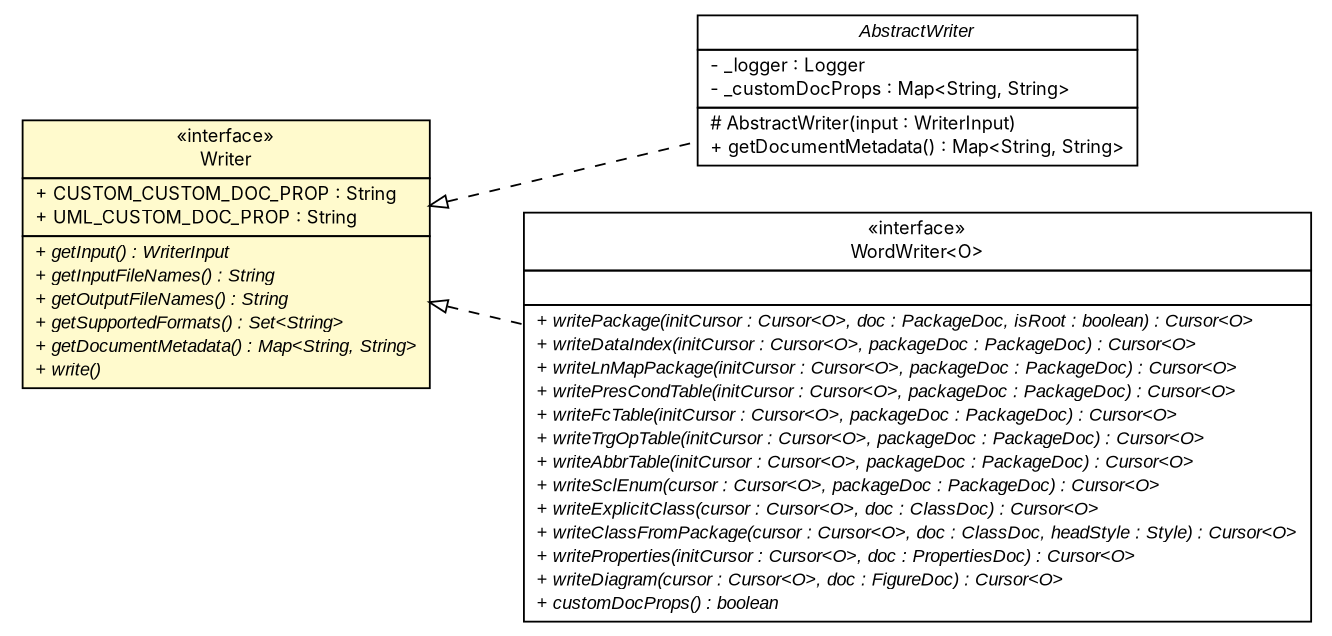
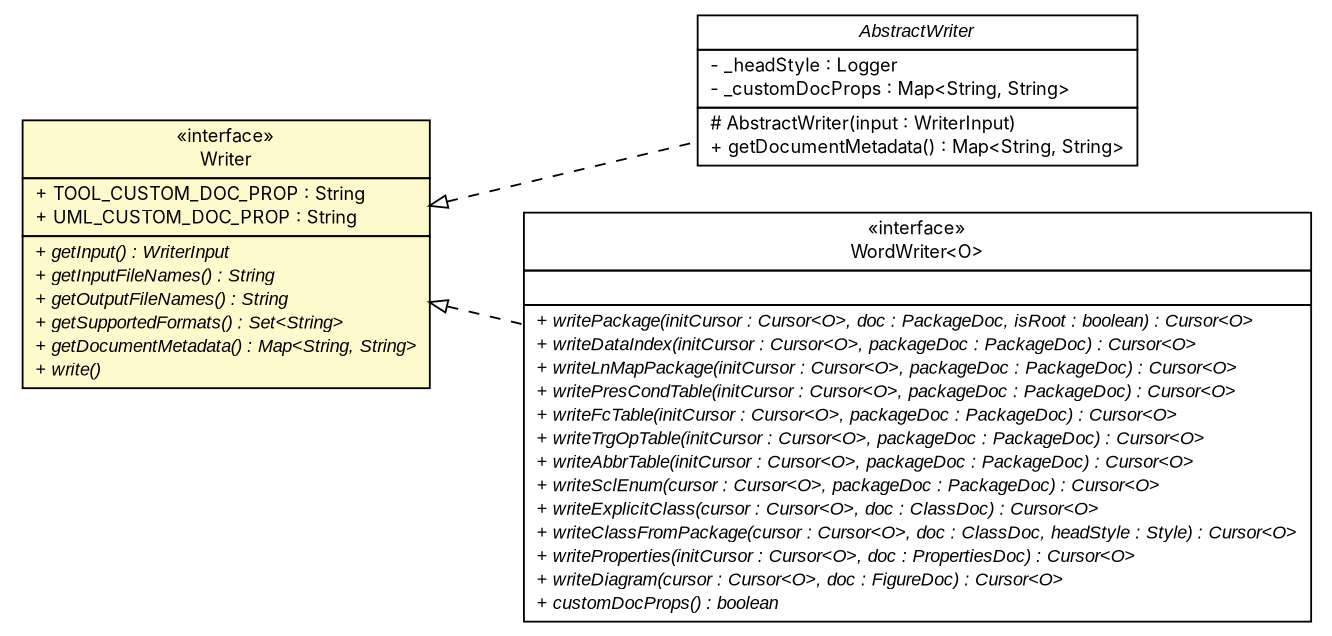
  digraph {
    fontname=Inter
    nodesep=0.25
    rankdir=LR
    ranksep=0.5
    node [fontcolor=black fontname=Inter fontsize=10.0 shape=plaintext]
    edge [arrowtail=empty dir=back fontname=Inter fontsize=10 headport=p labelfontname=arial labelfontsize=10 style=dashed tailport=p]
-   n1 [label=<<table title="org.tanjakostic.jcleancim.docgen.writer.Writer" border="0" cellborder="1" cellspacing="0" cellpadding="2" port="p" bgcolor="lemonChiffon" href="./Writer.html"> 		<tr><td><table border="0" cellspacing="0" cellpadding="1"> <tr><td align="center" balign="center"> &#171;interface&#187; </td></tr> <tr><td align="center" balign="center"> Writer </td></tr> 		</table></td></tr> 		<tr><td><table border="0" cellspacing="0" cellpadding="1"> <tr><td align="left" balign="left"> + CUSTOM_CUSTOM_DOC_PROP : String </td></tr> <tr><td align="left" balign="left"> + UML_CUSTOM_DOC_PROP : String </td></tr> 		</table></td></tr> 		<tr><td><table border="0" cellspacing="0" cellpadding="1"> <tr><td align="left" balign="left"><font face="Arial Italic" point-size="10.0"> + getInput() : WriterInput </font></td></tr> <tr><td align="left" balign="left"><font face="Arial Italic" point-size="10.0"> + getInputFileNames() : String </font></td></tr> <tr><td align="left" balign="left"><font face="Arial Italic" point-size="10.0"> + getOutputFileNames() : String </font></td></tr> <tr><td align="left" balign="left"><font face="Arial Italic" point-size="10.0"> + getSupportedFormats() : Set&lt;String&gt; </font></td></tr> <tr><td align="left" balign="left"><font face="Arial Italic" point-size="10.0"> + getDocumentMetadata() : Map&lt;String, String&gt; </font></td></tr> <tr><td align="left" balign="left"><font face="Arial Italic" point-size="10.0"> + write() </font></td></tr> 		</table></td></tr> 		</table>>]
-   n2 [label=<<table title="org.tanjakostic.jcleancim.docgen.writer.AbstractWriter" border="0" cellborder="1" cellspacing="0" cellpadding="2" port="p" href="./AbstractWriter.html"> 		<tr><td><table border="0" cellspacing="0" cellpadding="1"> <tr><td align="center" balign="center"><font face="Arial Italic"> AbstractWriter </font></td></tr> 		</table></td></tr> 		<tr><td><table border="0" cellspacing="0" cellpadding="1"> <tr><td align="left" balign="left"> - _logger : Logger </td></tr> <tr><td align="left" balign="left"> - _customDocProps : Map&lt;String, String&gt; </td></tr> 		</table></td></tr> 		<tr><td><table border="0" cellspacing="0" cellpadding="1"> <tr><td align="left" balign="left"> # AbstractWriter(input : WriterInput) </td></tr> <tr><td align="left" balign="left"> + getDocumentMetadata() : Map&lt;String, String&gt; </td></tr> 		</table></td></tr> 		</table>>]
+   n1 [label=<<table title="org.tanjakostic.jcleancim.docgen.writer.Writer" border="0" cellborder="1" cellspacing="0" cellpadding="2" port="p" bgcolor="lemonChiffon" href="./Writer.html"> 		<tr><td><table border="0" cellspacing="0" cellpadding="1"> <tr><td align="center" balign="center"> &#171;interface&#187; </td></tr> <tr><td align="center" balign="center"> Writer </td></tr> 		</table></td></tr> 		<tr><td><table border="0" cellspacing="0" cellpadding="1"> <tr><td align="left" balign="left"> + TOOL_CUSTOM_DOC_PROP : String </td></tr> <tr><td align="left" balign="left"> + UML_CUSTOM_DOC_PROP : String </td></tr> 		</table></td></tr> 		<tr><td><table border="0" cellspacing="0" cellpadding="1"> <tr><td align="left" balign="left"><font face="Arial Italic" point-size="10.0"> + getInput() : WriterInput </font></td></tr> <tr><td align="left" balign="left"><font face="Arial Italic" point-size="10.0"> + getInputFileNames() : String </font></td></tr> <tr><td align="left" balign="left"><font face="Arial Italic" point-size="10.0"> + getOutputFileNames() : String </font></td></tr> <tr><td align="left" balign="left"><font face="Arial Italic" point-size="10.0"> + getSupportedFormats() : Set&lt;String&gt; </font></td></tr> <tr><td align="left" balign="left"><font face="Arial Italic" point-size="10.0"> + getDocumentMetadata() : Map&lt;String, String&gt; </font></td></tr> <tr><td align="left" balign="left"><font face="Arial Italic" point-size="10.0"> + write() </font></td></tr> 		</table></td></tr> 		</table>>]
+   n2 [label=<<table title="org.tanjakostic.jcleancim.docgen.writer.AbstractWriter" border="0" cellborder="1" cellspacing="0" cellpadding="2" port="p" href="./AbstractWriter.html"> 		<tr><td><table border="0" cellspacing="0" cellpadding="1"> <tr><td align="center" balign="center"><font face="Arial Italic"> AbstractWriter </font></td></tr> 		</table></td></tr> 		<tr><td><table border="0" cellspacing="0" cellpadding="1"> <tr><td align="left" balign="left"> - _headStyle : Logger </td></tr> <tr><td align="left" balign="left"> - _customDocProps : Map&lt;String, String&gt; </td></tr> 		</table></td></tr> 		<tr><td><table border="0" cellspacing="0" cellpadding="1"> <tr><td align="left" balign="left"> # AbstractWriter(input : WriterInput) </td></tr> <tr><td align="left" balign="left"> + getDocumentMetadata() : Map&lt;String, String&gt; </td></tr> 		</table></td></tr> 		</table>>]
    n3 [label=<<table title="org.tanjakostic.jcleancim.docgen.writer.word.WordWriter" border="0" cellborder="1" cellspacing="0" cellpadding="2" port="p" href="./word/WordWriter.html"> 		<tr><td><table border="0" cellspacing="0" cellpadding="1"> <tr><td align="center" balign="center"> &#171;interface&#187; </td></tr> <tr><td align="center" balign="center"> WordWriter&lt;O&gt; </td></tr> 		</table></td></tr> 		<tr><td><table border="0" cellspacing="0" cellpadding="1"> <tr><td align="left" balign="left">  </td></tr> 		</table></td></tr> 		<tr><td><table border="0" cellspacing="0" cellpadding="1"> <tr><td align="left" balign="left"><font face="Arial Italic" point-size="10.0"> + writePackage(initCursor : Cursor&lt;O&gt;, doc : PackageDoc, isRoot : boolean) : Cursor&lt;O&gt; </font></td></tr> <tr><td align="left" balign="left"><font face="Arial Italic" point-size="10.0"> + writeDataIndex(initCursor : Cursor&lt;O&gt;, packageDoc : PackageDoc) : Cursor&lt;O&gt; </font></td></tr> <tr><td align="left" balign="left"><font face="Arial Italic" point-size="10.0"> + writeLnMapPackage(initCursor : Cursor&lt;O&gt;, packageDoc : PackageDoc) : Cursor&lt;O&gt; </font></td></tr> <tr><td align="left" balign="left"><font face="Arial Italic" point-size="10.0"> + writePresCondTable(initCursor : Cursor&lt;O&gt;, packageDoc : PackageDoc) : Cursor&lt;O&gt; </font></td></tr> <tr><td align="left" balign="left"><font face="Arial Italic" point-size="10.0"> + writeFcTable(initCursor : Cursor&lt;O&gt;, packageDoc : PackageDoc) : Cursor&lt;O&gt; </font></td></tr> <tr><td align="left" balign="left"><font face="Arial Italic" point-size="10.0"> + writeTrgOpTable(initCursor : Cursor&lt;O&gt;, packageDoc : PackageDoc) : Cursor&lt;O&gt; </font></td></tr> <tr><td align="left" balign="left"><font face="Arial Italic" point-size="10.0"> + writeAbbrTable(initCursor : Cursor&lt;O&gt;, packageDoc : PackageDoc) : Cursor&lt;O&gt; </font></td></tr> <tr><td align="left" balign="left"><font face="Arial Italic" point-size="10.0"> + writeSclEnum(cursor : Cursor&lt;O&gt;, packageDoc : PackageDoc) : Cursor&lt;O&gt; </font></td></tr> <tr><td align="left" balign="left"><font face="Arial Italic" point-size="10.0"> + writeExplicitClass(cursor : Cursor&lt;O&gt;, doc : ClassDoc) : Cursor&lt;O&gt; </font></td></tr> <tr><td align="left" balign="left"><font face="Arial Italic" point-size="10.0"> + writeClassFromPackage(cursor : Cursor&lt;O&gt;, doc : ClassDoc, headStyle : Style) : Cursor&lt;O&gt; </font></td></tr> <tr><td align="left" balign="left"><font face="Arial Italic" point-size="10.0"> + writeProperties(initCursor : Cursor&lt;O&gt;, doc : PropertiesDoc) : Cursor&lt;O&gt; </font></td></tr> <tr><td align="left" balign="left"><font face="Arial Italic" point-size="10.0"> + writeDiagram(cursor : Cursor&lt;O&gt;, doc : FigureDoc) : Cursor&lt;O&gt; </font></td></tr> <tr><td align="left" balign="left"><font face="Arial Italic" point-size="10.0"> + customDocProps() : boolean </font></td></tr> 		</table></td></tr> 		</table>>]
    n1 -> n2
    n1 -> n3
  }
